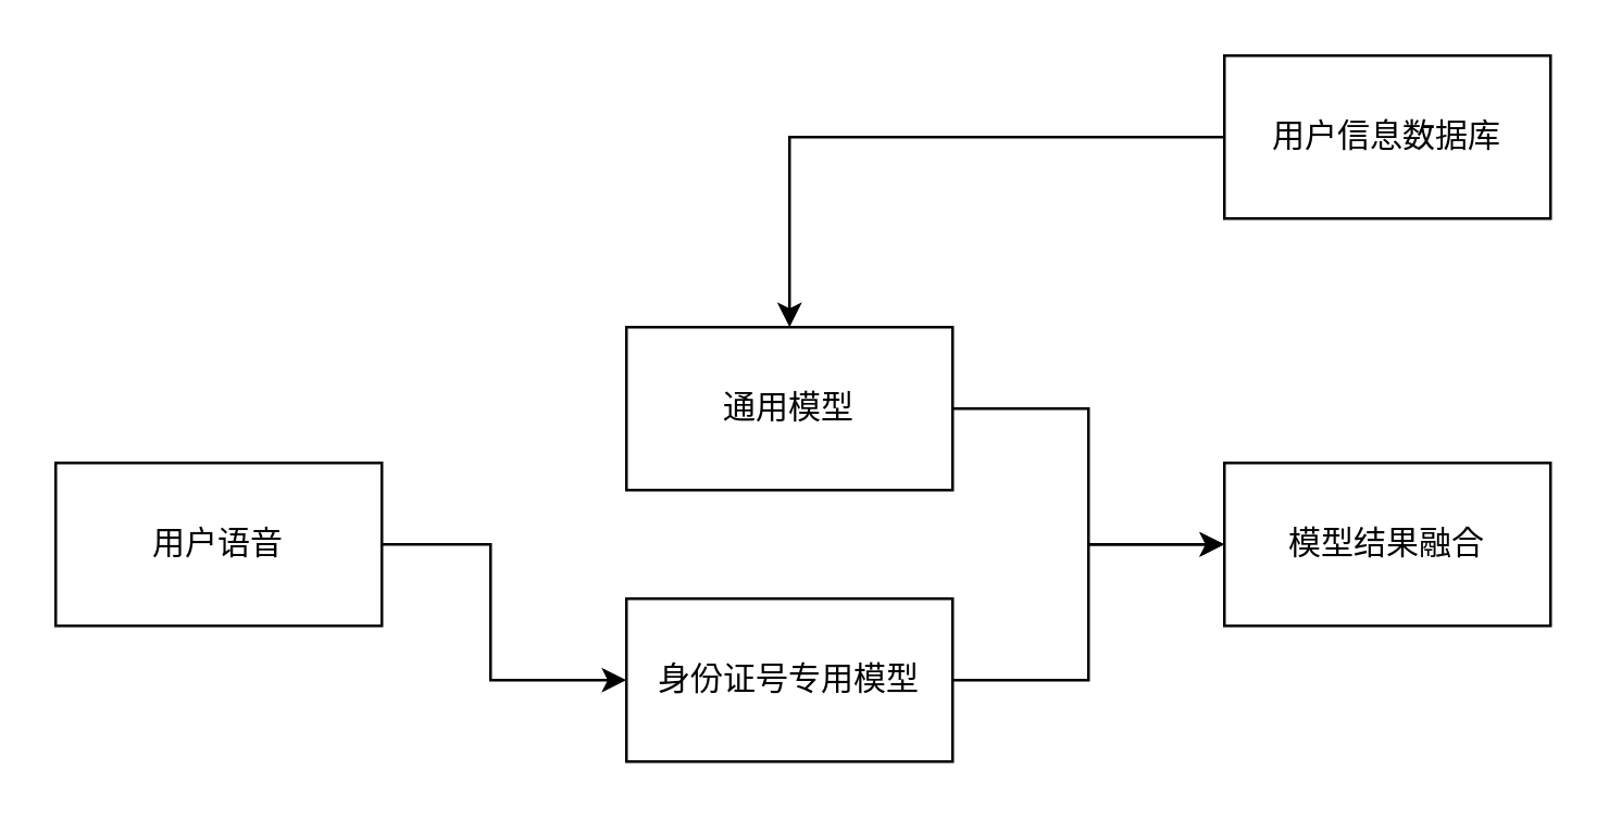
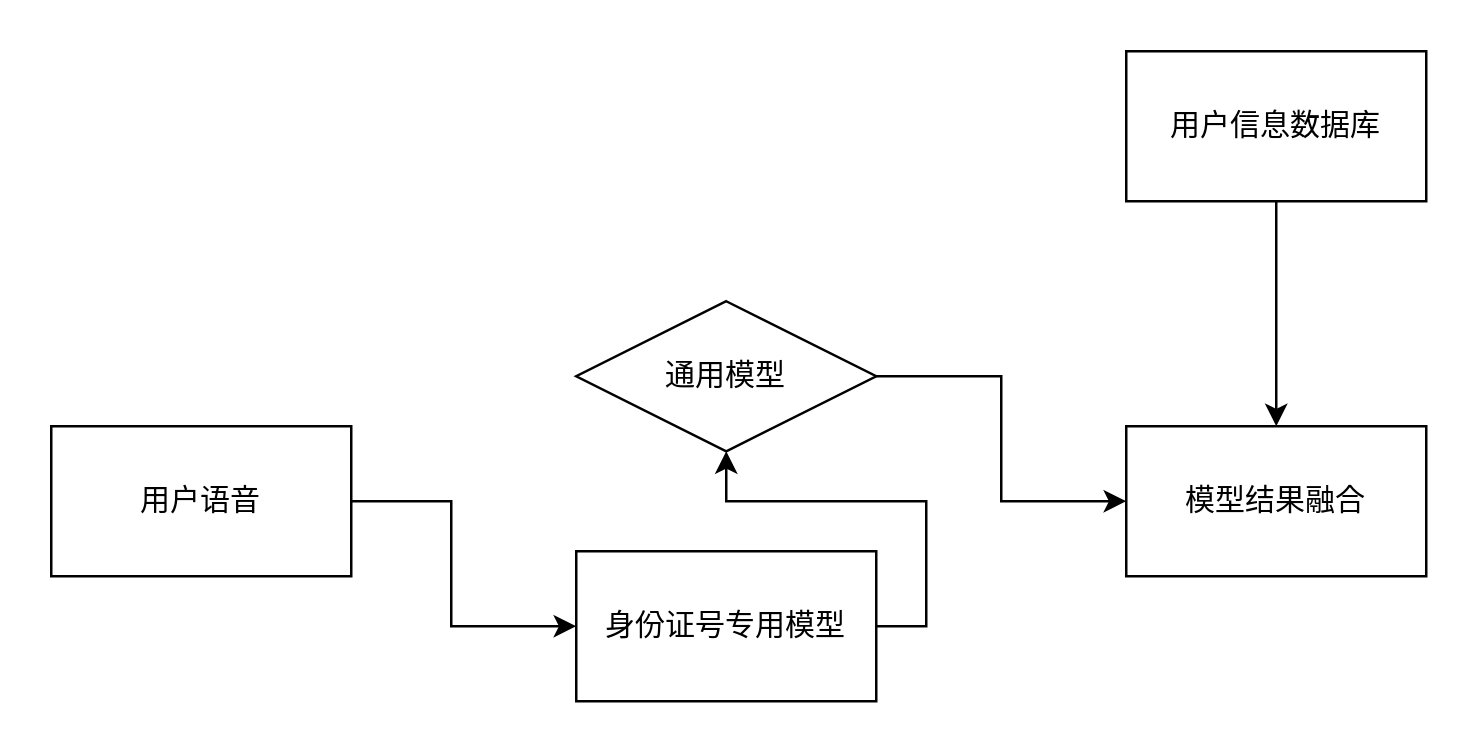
  <mxCell id="0" />
  <mxCell id="1" parent="0" />
  <mxCell id="2" style="edgeStyle=orthogonalEdgeStyle;rounded=0;orthogonalLoop=1;jettySize=auto;html=1;entryX=0;entryY=0.5;entryDx=0;entryDy=0;" edge="1" parent="1" source="3" target="8"><mxGeometry relative="1" as="geometry" /></mxCell>
- <mxCell id="3" value="通用模型" style="rounded=0;whiteSpace=wrap;html=1;" vertex="1" parent="1"><mxGeometry x="230" y="120" width="120" height="60" as="geometry" /></mxCell>
- <mxCell id="4" style="edgeStyle=orthogonalEdgeStyle;rounded=0;orthogonalLoop=1;jettySize=auto;html=1;exitX=1;exitY=0.5;exitDx=0;exitDy=0;entryX=0;entryY=0.5;entryDx=0;entryDy=0;" edge="1" parent="1" source="5" target="8"><mxGeometry relative="1" as="geometry" /></mxCell>
+ <mxCell id="3" value="通用模型" style="rhombus;whiteSpace=wrap;html=1;" vertex="1" parent="1"><mxGeometry x="230" y="120" width="120" height="60" as="geometry" /></mxCell>
+ <mxCell id="4" style="edgeStyle=orthogonalEdgeStyle;rounded=0;orthogonalLoop=1;jettySize=auto;html=1;exitX=1;exitY=0.5;exitDx=0;exitDy=0;" edge="1" parent="1" source="5" target="3"><mxGeometry relative="1" as="geometry" /></mxCell>
  <mxCell id="5" value="&lt;span&gt;身份证号专用模型&lt;/span&gt;" style="rounded=0;whiteSpace=wrap;html=1;" vertex="1" parent="1"><mxGeometry x="230" y="220" width="120" height="60" as="geometry" /></mxCell>
  <mxCell id="6" style="edgeStyle=orthogonalEdgeStyle;rounded=0;orthogonalLoop=1;jettySize=auto;html=1;entryX=0;entryY=0.5;entryDx=0;entryDy=0;" edge="1" parent="1" source="7" target="5"><mxGeometry relative="1" as="geometry"><Array as="points"><mxPoint x="180" y="200" /><mxPoint x="180" y="250" /></Array></mxGeometry></mxCell>
  <mxCell id="7" value="用户语音" style="rounded=0;whiteSpace=wrap;html=1;" vertex="1" parent="1"><mxGeometry x="20" y="170" width="120" height="60" as="geometry" /></mxCell>
  <mxCell id="8" value="模型结果融合" style="rounded=0;whiteSpace=wrap;html=1;" vertex="1" parent="1"><mxGeometry x="450" y="170" width="120" height="60" as="geometry" /></mxCell>
- <mxCell id="9" style="edgeStyle=orthogonalEdgeStyle;rounded=0;orthogonalLoop=1;jettySize=auto;html=1;" edge="1" parent="1" source="10" target="3"><mxGeometry relative="1" as="geometry" /></mxCell>
+ <mxCell id="9" style="edgeStyle=orthogonalEdgeStyle;rounded=0;orthogonalLoop=1;jettySize=auto;html=1;" edge="1" parent="1" source="10" target="8"><mxGeometry relative="1" as="geometry" /></mxCell>
  <mxCell id="10" value="用户信息数据库" style="rounded=0;whiteSpace=wrap;html=1;" vertex="1" parent="1"><mxGeometry x="450" y="20" width="120" height="60" as="geometry" /></mxCell>
